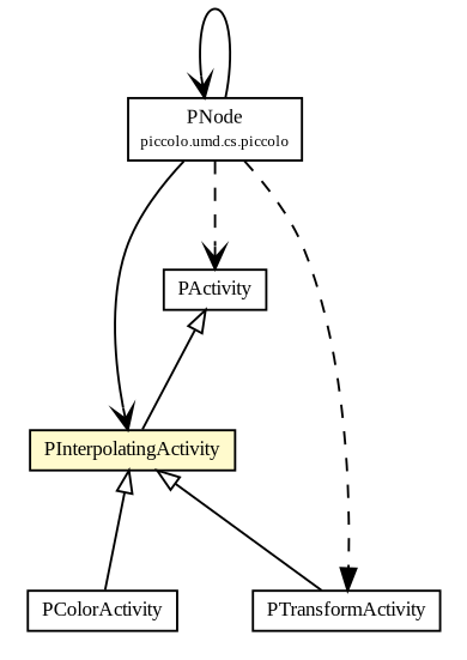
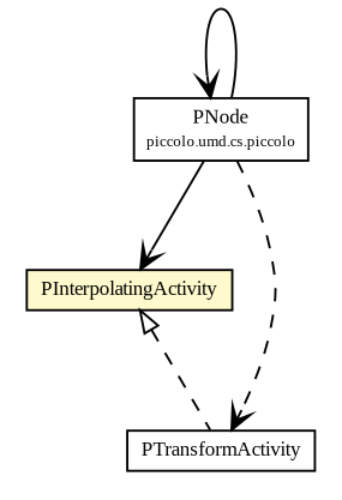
  digraph {
    fontname="Liberation Serif"
    node [fontcolor=black fontname="Liberation Serif" fontsize=9.0 shape=plaintext]
    edge [arrowhead=open color=black fontcolor=black fontname="Liberation Serif" fontsize=10.0 headport=p labelfontname=Helvetica labelfontsize=10 tailport=p]
    n1 [label=<<table border="0" cellborder="1" cellspacing="0" cellpadding="2" port="p" href="../PNode.html"> 		<tr><td><table border="0" cellspacing="0" cellpadding="1"> 			<tr><td> PNode </td></tr> 			<tr><td><font point-size="7.0"> piccolo.umd.cs.piccolo </font></td></tr> 		</table></td></tr> 		</table>>]
    n2 [label=<<table border="0" cellborder="1" cellspacing="0" cellpadding="2" port="p" bgcolor="lemonChiffon" href="./PInterpolatingActivity.html"> 		<tr><td><table border="0" cellspacing="0" cellpadding="1"> 			<tr><td> PInterpolatingActivity </td></tr> 		</table></td></tr> 		</table>>]
    n3 [label=<<table border="0" cellborder="1" cellspacing="0" cellpadding="2" port="p" href="./PTransformActivity.html"> 		<tr><td><table border="0" cellspacing="0" cellpadding="1"> 			<tr><td> PTransformActivity </td></tr> 		</table></td></tr> 		</table>>]
-   n4 [label=<<table border="0" cellborder="1" cellspacing="0" cellpadding="2" port="p" href="./PActivity.html"> 		<tr><td><table border="0" cellspacing="0" cellpadding="1"> 			<tr><td> PActivity </td></tr> 		</table></td></tr> 		</table>>]
-   n5 [label=<<table border="0" cellborder="1" cellspacing="0" cellpadding="2" port="p" href="./PColorActivity.html"> 		<tr><td><table border="0" cellspacing="0" cellpadding="1"> 			<tr><td> PColorActivity </td></tr> 		</table></td></tr> 		</table>>]
    n1 -> n1
    n1 -> n2 [style=solid]
-   n1 -> n3 [arrowhead=normal style=dashed]
-   n1 -> n4 [style=dashed]
-   n2 -> n3 [arrowtail=empty dir=back fontsize=10 arrowhead="" color="" fontcolor=""]
-   n2 -> n5 [arrowtail=empty dir=back fontsize=10 arrowhead="" color="" fontcolor=""]
-   n4 -> n2 [arrowtail=empty dir=back fontsize=10 arrowhead="" color="" fontcolor=""]
+   n1 -> n3 [style=dashed]
+   n2 -> n3 [arrowtail=empty dir=back fontsize=10 style=dashed arrowhead="" color="" fontcolor=""]
  }
